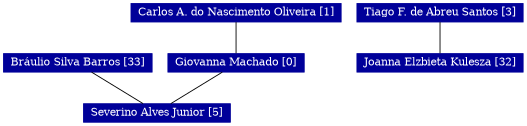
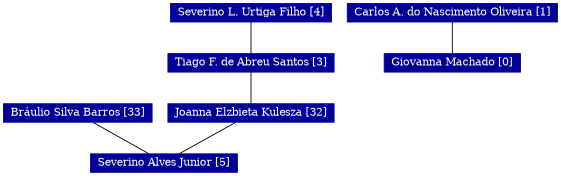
  strict graph {
    node [color="#000099" fontcolor="#FFFFFF" fontsize=12 shape=rectangle style=filled]
    n1 [height=0.29167 label="Bráulio Silva Barros [33]" width=1.8889]
    n2 [height=0.29167 label="Severino Alves Junior [5]" width=1.9167]
    n3 [height=0.29167 label="Joanna Elzbieta Kulesza [32]" width=2.1528]
    n4 [height=0.29167 label="Carlos A. do Nascimento Oliveira [1]" width=2.6944]
    n5 [height=0.29167 label="Giovanna Machado [0]" width=1.7639]
+   n6 [height=0.29167 label="Severino L. Urtiga Filho [4]" width=2.0694]
    n7 [height=0.29167 label="Tiago F. de Abreu Santos [3]" width=2.1528]
    n1 -- n2
-   n5 -- n2
+   n3 -- n2
    n4 -- n5
+   n6 -- n7
    n7 -- n3
  }
